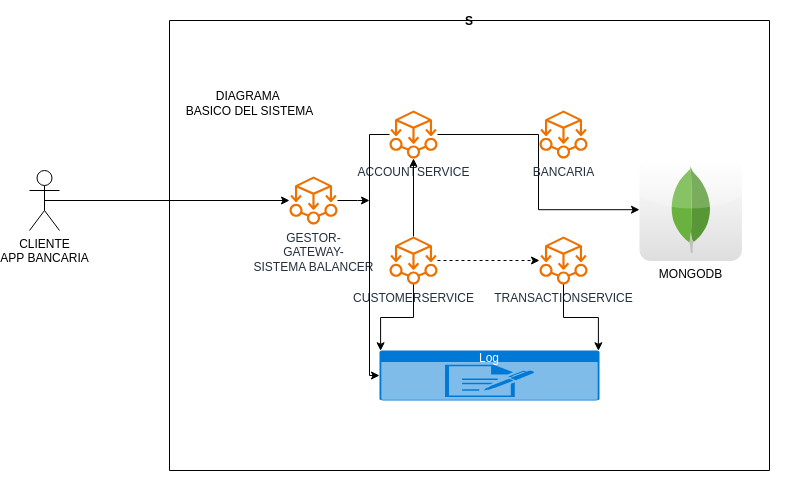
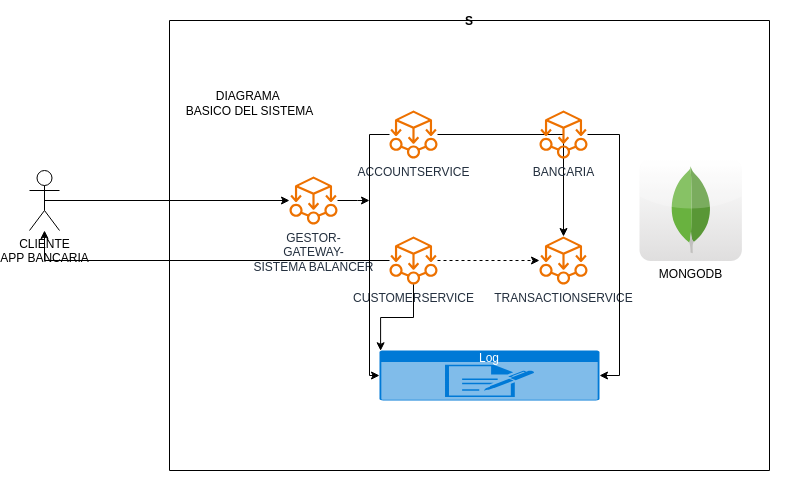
  <mxCell id="0" />
  <mxCell id="1" parent="0" />
  <mxCell id="2" value="S" style="swimlane;startSize=0;" parent="1" vertex="1"><mxGeometry x="160" y="20" width="600" height="450" as="geometry" /></mxCell>
- <mxCell id="3" style="edgeStyle=orthogonalEdgeStyle;rounded=0;orthogonalLoop=1;jettySize=auto;html=1;" parent="2" source="4" target="17" edge="1"><mxGeometry relative="1" as="geometry" /></mxCell>
+ <mxCell id="3" style="edgeStyle=orthogonalEdgeStyle;rounded=0;orthogonalLoop=1;jettySize=auto;html=1;" parent="2" source="4" target="9" edge="1"><mxGeometry relative="1" as="geometry" /></mxCell>
  <mxCell id="4" value="ACCOUNTSERVICE" style="sketch=0;outlineConnect=0;fontColor=#232F3E;gradientColor=none;fillColor=#ED7100;strokeColor=none;dashed=0;verticalLabelPosition=bottom;verticalAlign=top;align=center;html=1;fontSize=12;fontStyle=0;aspect=fixed;pointerEvents=1;shape=mxgraph.aws4.ec2_aws_microservice_extractor_for_net;" parent="2" vertex="1"><mxGeometry x="220" y="90" width="48" height="48" as="geometry" /></mxCell>
  <mxCell id="5" style="edgeStyle=orthogonalEdgeStyle;rounded=0;orthogonalLoop=1;jettySize=auto;html=1;dashed=1;" parent="2" source="7" target="9" edge="1"><mxGeometry relative="1" as="geometry" /></mxCell>
- <mxCell id="6" style="edgeStyle=orthogonalEdgeStyle;rounded=0;orthogonalLoop=1;jettySize=auto;html=1;" parent="2" source="7" target="4" edge="1"><mxGeometry relative="1" as="geometry" /></mxCell>
+ <mxCell id="6" style="edgeStyle=orthogonalEdgeStyle;rounded=0;orthogonalLoop=1;jettySize=auto;html=1;" parent="2" source="7" target="18" edge="1"><mxGeometry relative="1" as="geometry" /></mxCell>
  <mxCell id="7" value="CUSTOMERSERVICE" style="sketch=0;outlineConnect=0;fontColor=#232F3E;gradientColor=none;fillColor=#ED7100;strokeColor=none;dashed=0;verticalLabelPosition=bottom;verticalAlign=top;align=center;html=1;fontSize=12;fontStyle=0;aspect=fixed;pointerEvents=1;shape=mxgraph.aws4.ec2_aws_microservice_extractor_for_net;" parent="2" vertex="1"><mxGeometry x="220" y="216" width="48" height="48" as="geometry" /></mxCell>
  <mxCell id="8" value="BANCARIA" style="sketch=0;outlineConnect=0;fontColor=#232F3E;gradientColor=none;fillColor=#ED7100;strokeColor=none;dashed=0;verticalLabelPosition=bottom;verticalAlign=top;align=center;html=1;fontSize=12;fontStyle=0;aspect=fixed;pointerEvents=1;shape=mxgraph.aws4.ec2_aws_microservice_extractor_for_net;" parent="2" vertex="1"><mxGeometry x="370" y="90" width="48" height="48" as="geometry" /></mxCell>
  <mxCell id="9" value="TRANSACTIONSERVICE" style="sketch=0;outlineConnect=0;fontColor=#232F3E;gradientColor=none;fillColor=#ED7100;strokeColor=none;dashed=0;verticalLabelPosition=bottom;verticalAlign=top;align=center;html=1;fontSize=12;fontStyle=0;aspect=fixed;pointerEvents=1;shape=mxgraph.aws4.ec2_aws_microservice_extractor_for_net;" parent="2" vertex="1"><mxGeometry x="370" y="216" width="48" height="48" as="geometry" /></mxCell>
  <mxCell id="10" value="Log" style="html=1;whiteSpace=wrap;strokeColor=none;fillColor=#0079D6;labelPosition=center;verticalLabelPosition=middle;verticalAlign=top;align=center;fontSize=12;outlineConnect=0;spacingTop=-6;fontColor=#FFFFFF;sketch=0;shape=mxgraph.sitemap.log;" parent="2" vertex="1"><mxGeometry x="210" y="330" width="220" height="50" as="geometry" /></mxCell>
  <mxCell id="11" style="edgeStyle=orthogonalEdgeStyle;rounded=0;orthogonalLoop=1;jettySize=auto;html=1;" parent="2" source="12" edge="1"><mxGeometry relative="1" as="geometry"><mxPoint x="200" y="180" as="targetPoint" /></mxGeometry></mxCell>
  <mxCell id="12" value="GESTOR-&lt;div&gt;GATEWAY-&lt;/div&gt;&lt;div&gt;SISTEMA BALANCER&lt;/div&gt;" style="sketch=0;outlineConnect=0;fontColor=#232F3E;gradientColor=none;fillColor=#ED7100;strokeColor=none;dashed=0;verticalLabelPosition=bottom;verticalAlign=top;align=center;html=1;fontSize=12;fontStyle=0;aspect=fixed;pointerEvents=1;shape=mxgraph.aws4.ec2_aws_microservice_extractor_for_net;" parent="2" vertex="1"><mxGeometry x="120" y="156" width="48" height="48" as="geometry" /></mxCell>
  <mxCell id="13" style="edgeStyle=orthogonalEdgeStyle;rounded=0;orthogonalLoop=1;jettySize=auto;html=1;entryX=0;entryY=0.5;entryDx=0;entryDy=0;entryPerimeter=0;" parent="2" source="4" target="10" edge="1"><mxGeometry relative="1" as="geometry"><Array as="points"><mxPoint x="200" y="114" /><mxPoint x="200" y="355" /></Array></mxGeometry></mxCell>
  <mxCell id="14" style="edgeStyle=orthogonalEdgeStyle;rounded=0;orthogonalLoop=1;jettySize=auto;html=1;entryX=0.005;entryY=0.005;entryDx=0;entryDy=0;entryPerimeter=0;" parent="2" source="7" target="10" edge="1"><mxGeometry relative="1" as="geometry" /></mxCell>
- <mxCell id="15" style="edgeStyle=orthogonalEdgeStyle;rounded=0;orthogonalLoop=1;jettySize=auto;html=1;entryX=0.995;entryY=0.005;entryDx=0;entryDy=0;entryPerimeter=0;" parent="2" source="9" target="10" edge="1"><mxGeometry relative="1" as="geometry" /></mxCell>
+ <mxCell id="16" style="edgeStyle=orthogonalEdgeStyle;rounded=0;orthogonalLoop=1;jettySize=auto;html=1;entryX=1;entryY=0.5;entryDx=0;entryDy=0;entryPerimeter=0;" parent="2" source="8" target="10" edge="1"><mxGeometry relative="1" as="geometry"><Array as="points"><mxPoint x="450" y="114" /><mxPoint x="450" y="355" /></Array></mxGeometry></mxCell>
  <mxCell id="17" value="MONGODB" style="dashed=0;outlineConnect=0;html=1;align=center;labelPosition=center;verticalLabelPosition=bottom;verticalAlign=top;shape=mxgraph.webicons.mongodb;gradientColor=#DFDEDE" vertex="1" parent="2"><mxGeometry x="470" y="138" width="102.4" height="102.4" as="geometry" /></mxCell>
  <mxCell id="18" value="CLIENTE&lt;br&gt;APP BANCARIA" style="shape=umlActor;verticalLabelPosition=bottom;verticalAlign=top;html=1;outlineConnect=0;" parent="1" vertex="1"><mxGeometry x="20" y="170" width="30" height="60" as="geometry" /></mxCell>
  <mxCell id="19" value="DIAGRAMA&amp;nbsp;&lt;div&gt;BASICO DEL SISTEMA&lt;/div&gt;" style="text;html=1;align=center;verticalAlign=middle;resizable=0;points=[];autosize=1;strokeColor=none;fillColor=none;" parent="1" vertex="1"><mxGeometry x="165" y="83" width="150" height="40" as="geometry" /></mxCell>
  <mxCell id="20" style="edgeStyle=orthogonalEdgeStyle;rounded=0;orthogonalLoop=1;jettySize=auto;html=1;exitX=0.5;exitY=0.5;exitDx=0;exitDy=0;exitPerimeter=0;" parent="1" source="18" target="12" edge="1"><mxGeometry relative="1" as="geometry" /></mxCell>
